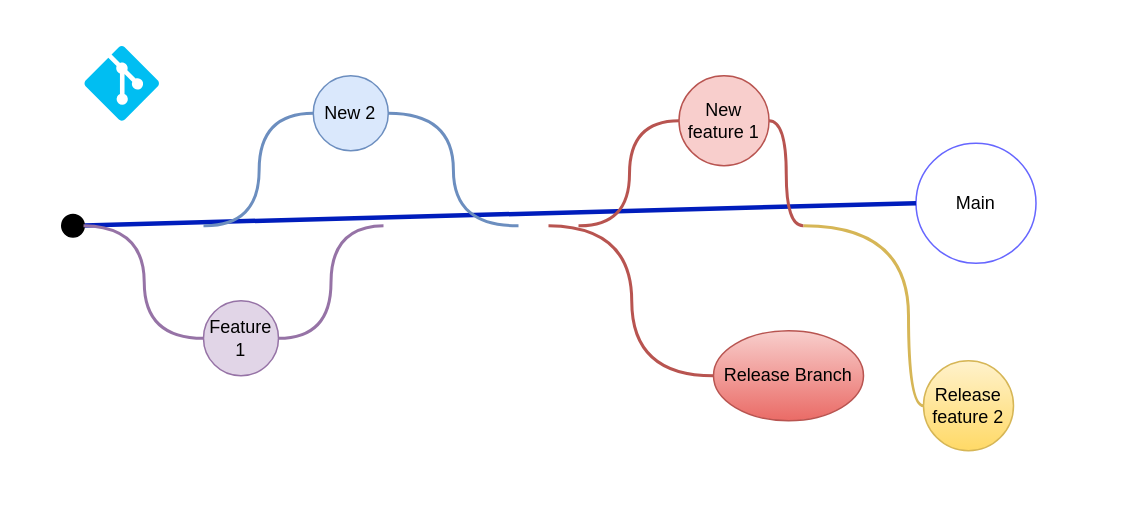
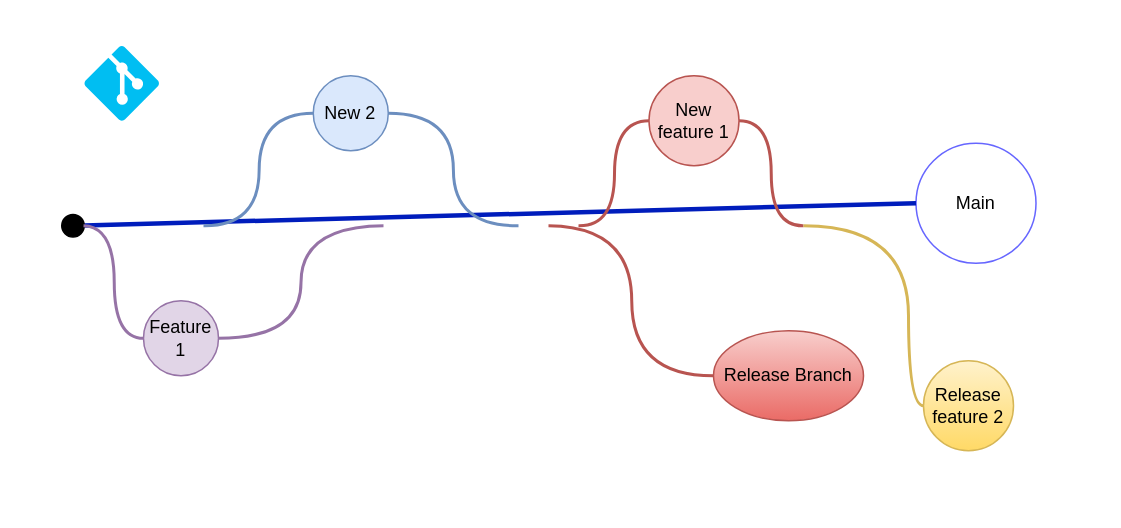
  <mxCell id="0" />
  <mxCell id="1" parent="0" />
  <mxCell id="2" value="" style="shape=ext;double=1;rounded=1;whiteSpace=wrap;html=1;fillStyle=solid;strokeColor=none;fontColor=#000000;fillColor=none;" vertex="1" parent="1"><mxGeometry x="20.5" y="20" width="704.5" height="310" as="geometry" /></mxCell>
  <mxCell id="3" value="" style="verticalLabelPosition=bottom;html=1;verticalAlign=top;align=center;strokeColor=none;fillColor=#00BEF2;shape=mxgraph.azure.git_repository;" vertex="1" parent="1"><mxGeometry x="55.5" y="30" width="50" height="50" as="geometry" /></mxCell>
  <mxCell id="4" value="Main" style="ellipse;whiteSpace=wrap;html=1;aspect=fixed;strokeColor=#6666FF;" vertex="1" parent="1"><mxGeometry x="610" y="95" width="80" height="80" as="geometry" /></mxCell>
  <mxCell id="5" value="" style="endArrow=none;html=1;entryX=0;entryY=0.5;entryDx=0;entryDy=0;startArrow=none;strokeWidth=3;fillColor=#0050ef;strokeColor=#001DBC;" edge="1" parent="1" source="7" target="4"><mxGeometry width="50" height="50" relative="1" as="geometry"><mxPoint x="55" y="150" as="sourcePoint" /><mxPoint x="365" y="200" as="targetPoint" /></mxGeometry></mxCell>
  <mxCell id="6" value="" style="endArrow=none;html=1;entryX=0;entryY=0.5;entryDx=0;entryDy=0;" edge="1" parent="1" target="7"><mxGeometry width="50" height="50" relative="1" as="geometry"><mxPoint x="55" y="150" as="sourcePoint" /><mxPoint x="605" y="150" as="targetPoint" /></mxGeometry></mxCell>
  <mxCell id="7" value="" style="ellipse;whiteSpace=wrap;html=1;aspect=fixed;fillColor=#000000;" vertex="1" parent="1"><mxGeometry x="40.5" y="142.5" width="15" height="15" as="geometry" /></mxCell>
- <mxCell id="8" value="Feature 1" style="ellipse;whiteSpace=wrap;html=1;aspect=fixed;fillColor=#e1d5e7;fillStyle=solid;strokeColor=#9673a6;" vertex="1" parent="1"><mxGeometry x="135" y="200" width="50" height="50" as="geometry" /></mxCell>
+ <mxCell id="8" value="Feature 1" style="ellipse;whiteSpace=wrap;html=1;aspect=fixed;fillColor=#e1d5e7;fillStyle=solid;strokeColor=#9673a6;" vertex="1" parent="1"><mxGeometry x="95" y="200" width="50" height="50" as="geometry" /></mxCell>
  <mxCell id="9" value="New 2" style="ellipse;whiteSpace=wrap;html=1;aspect=fixed;fillColor=#dae8fc;fillStyle=solid;strokeColor=#6c8ebf;" vertex="1" parent="1"><mxGeometry x="208.18" y="50" width="50" height="50" as="geometry" /></mxCell>
  <mxCell id="10" value="Release Branch" style="ellipse;whiteSpace=wrap;html=1;aspect=fixed;fillStyle=solid;fillColor=#f8cecc;gradientColor=#ea6b66;strokeColor=#b85450;" vertex="1" parent="1"><mxGeometry x="475" y="220" width="100" height="60" as="geometry" /></mxCell>
- <mxCell id="11" value="New feature 1" style="ellipse;whiteSpace=wrap;html=1;aspect=fixed;fillColor=#f8cecc;fillStyle=solid;strokeColor=#b85450;" vertex="1" parent="1"><mxGeometry x="452" y="50" width="60" height="60" as="geometry" /></mxCell>
+ <mxCell id="11" value="New feature 1" style="ellipse;whiteSpace=wrap;html=1;aspect=fixed;fillColor=#f8cecc;fillStyle=solid;strokeColor=#b85450;" vertex="1" parent="1"><mxGeometry x="432" y="50" width="60" height="60" as="geometry" /></mxCell>
  <mxCell id="12" value="Release feature 2" style="ellipse;whiteSpace=wrap;html=1;aspect=fixed;fillColor=#fff2cc;fillStyle=solid;gradientColor=#ffd966;strokeColor=#d6b656;" vertex="1" parent="1"><mxGeometry x="615" y="240" width="60" height="60" as="geometry" /></mxCell>
  <mxCell id="13" value="" style="endArrow=none;html=1;strokeWidth=2;endFill=0;curved=1;comic=0;edgeStyle=orthogonalEdgeStyle;entryX=0;entryY=0.5;entryDx=0;entryDy=0;fillColor=#e1d5e7;strokeColor=#9673a6;" edge="1" parent="1" target="8"><mxGeometry width="50" height="50" relative="1" as="geometry"><mxPoint x="55" y="150" as="sourcePoint" /><mxPoint x="31" y="280" as="targetPoint" /></mxGeometry></mxCell>
  <mxCell id="14" value="" style="endArrow=none;html=1;strokeWidth=2;endFill=0;curved=1;comic=0;edgeStyle=orthogonalEdgeStyle;entryX=1;entryY=0.5;entryDx=0;entryDy=0;fillColor=#dae8fc;strokeColor=#6c8ebf;" edge="1" parent="1" target="9"><mxGeometry width="50" height="50" relative="1" as="geometry"><mxPoint x="345" y="150" as="sourcePoint" /><mxPoint x="355" y="260" as="targetPoint" /></mxGeometry></mxCell>
  <mxCell id="15" value="" style="endArrow=none;html=1;strokeWidth=2;endFill=0;curved=1;comic=0;edgeStyle=orthogonalEdgeStyle;entryX=1;entryY=0.5;entryDx=0;entryDy=0;fillColor=#f8cecc;strokeColor=#b85450;" edge="1" parent="1" target="11"><mxGeometry width="50" height="50" relative="1" as="geometry"><mxPoint x="535" y="150" as="sourcePoint" /><mxPoint x="585" y="235" as="targetPoint" /></mxGeometry></mxCell>
  <mxCell id="16" value="" style="endArrow=none;html=1;strokeWidth=2;endFill=0;curved=1;comic=0;edgeStyle=orthogonalEdgeStyle;entryX=0;entryY=0.5;entryDx=0;entryDy=0;fillColor=#fff2cc;gradientColor=#ffd966;strokeColor=#d6b656;" edge="1" parent="1" target="12"><mxGeometry width="50" height="50" relative="1" as="geometry"><mxPoint x="535" y="150" as="sourcePoint" /><mxPoint x="585" y="235" as="targetPoint" /><Array as="points"><mxPoint x="605" y="150" /><mxPoint x="605" y="270" /></Array></mxGeometry></mxCell>
  <mxCell id="17" value="" style="endArrow=none;html=1;strokeWidth=2;endFill=0;curved=1;comic=0;edgeStyle=orthogonalEdgeStyle;entryX=0;entryY=0.5;entryDx=0;entryDy=0;fillColor=#dae8fc;strokeColor=#6c8ebf;" edge="1" parent="1" target="9"><mxGeometry width="50" height="50" relative="1" as="geometry"><mxPoint x="135" y="150" as="sourcePoint" /><mxPoint x="195" y="315" as="targetPoint" /></mxGeometry></mxCell>
  <mxCell id="18" value="" style="endArrow=none;html=1;strokeWidth=2;endFill=0;curved=1;comic=0;edgeStyle=orthogonalEdgeStyle;entryX=1;entryY=0.5;entryDx=0;entryDy=0;fillColor=#e1d5e7;strokeColor=#9673a6;" edge="1" parent="1" target="8"><mxGeometry width="50" height="50" relative="1" as="geometry"><mxPoint x="255" y="150" as="sourcePoint" /><mxPoint x="275" y="235" as="targetPoint" /></mxGeometry></mxCell>
  <mxCell id="19" value="" style="endArrow=none;html=1;strokeWidth=2;endFill=0;curved=1;comic=0;edgeStyle=orthogonalEdgeStyle;entryX=0;entryY=0.5;entryDx=0;entryDy=0;fillColor=#f8cecc;strokeColor=#b85450;" edge="1" parent="1" target="11"><mxGeometry width="50" height="50" relative="1" as="geometry"><mxPoint x="385" y="150" as="sourcePoint" /><mxPoint x="215" y="335" as="targetPoint" /></mxGeometry></mxCell>
  <mxCell id="20" value="" style="endArrow=none;html=1;strokeWidth=2;endFill=0;curved=1;comic=0;edgeStyle=orthogonalEdgeStyle;entryX=0;entryY=0.5;entryDx=0;entryDy=0;fillColor=#f8cecc;gradientColor=#ea6b66;strokeColor=#b85450;" edge="1" parent="1" target="10"><mxGeometry width="50" height="50" relative="1" as="geometry"><mxPoint x="365" y="150" as="sourcePoint" /><mxPoint x="345" y="285" as="targetPoint" /></mxGeometry></mxCell>
